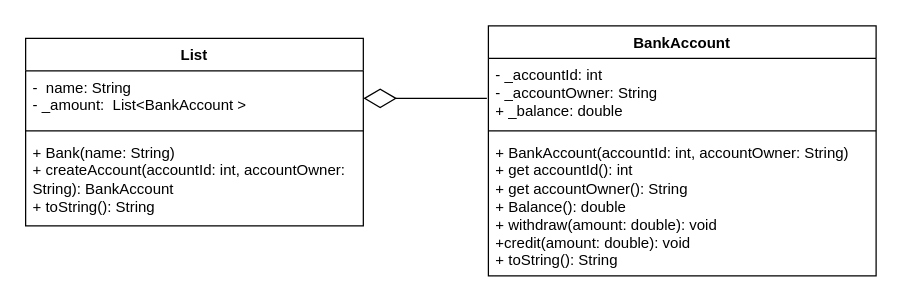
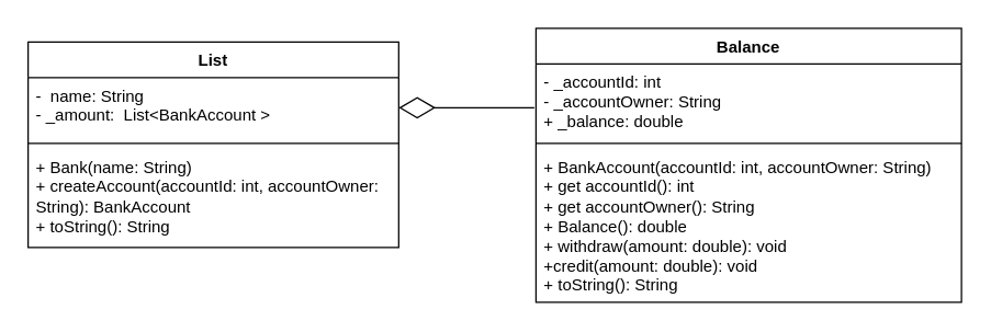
  <mxCell id="0" />
  <mxCell id="1" parent="0" />
- <mxCell id="2" value="BankAccount" style="swimlane;fontStyle=1;align=center;verticalAlign=top;childLayout=stackLayout;horizontal=1;startSize=26;horizontalStack=0;resizeParent=1;resizeParentMax=0;resizeLast=0;collapsible=1;marginBottom=0;whiteSpace=wrap;html=1;" vertex="1" parent="1"><mxGeometry x="390" y="20" width="310" height="200" as="geometry"><mxRectangle x="400" y="70" width="110" height="30" as="alternateBounds" /></mxGeometry></mxCell>
+ <mxCell id="2" value="Balance" style="swimlane;fontStyle=1;align=center;verticalAlign=top;childLayout=stackLayout;horizontal=1;startSize=26;horizontalStack=0;resizeParent=1;resizeParentMax=0;resizeLast=0;collapsible=1;marginBottom=0;whiteSpace=wrap;html=1;" vertex="1" parent="1"><mxGeometry x="390" y="20" width="310" height="200" as="geometry"><mxRectangle x="400" y="70" width="110" height="30" as="alternateBounds" /></mxGeometry></mxCell>
  <mxCell id="3" value="- _accountId: int&amp;nbsp;&lt;div&gt;- _accountOwner: String&lt;/div&gt;&lt;div&gt;+ _balance: double&lt;/div&gt;" style="text;strokeColor=none;fillColor=none;align=left;verticalAlign=top;spacingLeft=4;spacingRight=4;overflow=hidden;rotatable=0;points=[[0,0.5],[1,0.5]];portConstraint=eastwest;whiteSpace=wrap;html=1;" vertex="1" parent="2"><mxGeometry y="26" width="310" height="54" as="geometry" /></mxCell>
  <mxCell id="4" value="" style="line;strokeWidth=1;fillColor=none;align=left;verticalAlign=middle;spacingTop=-1;spacingLeft=3;spacingRight=3;rotatable=0;labelPosition=right;points=[];portConstraint=eastwest;strokeColor=inherit;" vertex="1" parent="2"><mxGeometry y="80" width="310" height="8" as="geometry" /></mxCell>
  <mxCell id="5" value="+ BankAccount(accountId: int, accountOwner: String)&lt;div&gt;+ get accountId(): int&amp;nbsp;&lt;/div&gt;&lt;div&gt;+ get accountOwner(): String&lt;/div&gt;&lt;div&gt;+ Balance(): double&lt;/div&gt;&lt;div&gt;+ withdraw(amount: double): void&lt;/div&gt;&lt;div&gt;+credit(amount: double): void&lt;/div&gt;&lt;div&gt;+ toString(): String&amp;nbsp;&lt;/div&gt;" style="text;strokeColor=none;fillColor=none;align=left;verticalAlign=top;spacingLeft=4;spacingRight=4;overflow=hidden;rotatable=0;points=[[0,0.5],[1,0.5]];portConstraint=eastwest;whiteSpace=wrap;html=1;" vertex="1" parent="2"><mxGeometry y="88" width="310" height="112" as="geometry" /></mxCell>
  <mxCell id="6" value="List" style="swimlane;fontStyle=1;align=center;verticalAlign=top;childLayout=stackLayout;horizontal=1;startSize=26;horizontalStack=0;resizeParent=1;resizeParentMax=0;resizeLast=0;collapsible=1;marginBottom=0;whiteSpace=wrap;html=1;" vertex="1" parent="1"><mxGeometry x="20" y="30" width="270" height="150" as="geometry" /></mxCell>
  <mxCell id="7" value="-&amp;nbsp; name: String&amp;nbsp;&lt;div&gt;- _amount:&amp;nbsp; List&amp;lt;BankAccount &amp;gt;&lt;/div&gt;" style="text;strokeColor=none;fillColor=none;align=left;verticalAlign=top;spacingLeft=4;spacingRight=4;overflow=hidden;rotatable=0;points=[[0,0.5],[1,0.5]];portConstraint=eastwest;whiteSpace=wrap;html=1;" vertex="1" parent="6"><mxGeometry y="26" width="270" height="44" as="geometry" /></mxCell>
  <mxCell id="8" value="" style="line;strokeWidth=1;fillColor=none;align=left;verticalAlign=middle;spacingTop=-1;spacingLeft=3;spacingRight=3;rotatable=0;labelPosition=right;points=[];portConstraint=eastwest;strokeColor=inherit;" vertex="1" parent="6"><mxGeometry y="70" width="270" height="8" as="geometry" /></mxCell>
  <mxCell id="9" value="+ Bank(name: String)&lt;div&gt;+ createAccount(accountId: int, accountOwner: String): BankAccount&lt;/div&gt;&lt;div&gt;+ toString(): String&lt;/div&gt;" style="text;strokeColor=none;fillColor=none;align=left;verticalAlign=top;spacingLeft=4;spacingRight=4;overflow=hidden;rotatable=0;points=[[0,0.5],[1,0.5]];portConstraint=eastwest;whiteSpace=wrap;html=1;" vertex="1" parent="6"><mxGeometry y="78" width="270" height="72" as="geometry" /></mxCell>
  <mxCell id="10" value="" style="endArrow=diamondThin;endFill=0;endSize=24;html=1;rounded=0;entryX=1;entryY=0.5;entryDx=0;entryDy=0;exitX=-0.004;exitY=0.594;exitDx=0;exitDy=0;exitPerimeter=0;" edge="1" parent="1" source="3" target="7"><mxGeometry width="160" relative="1" as="geometry"><mxPoint x="350" y="160" as="sourcePoint" /><mxPoint x="410" y="130" as="targetPoint" /></mxGeometry></mxCell>
